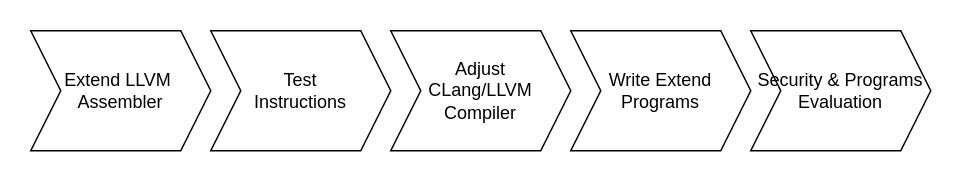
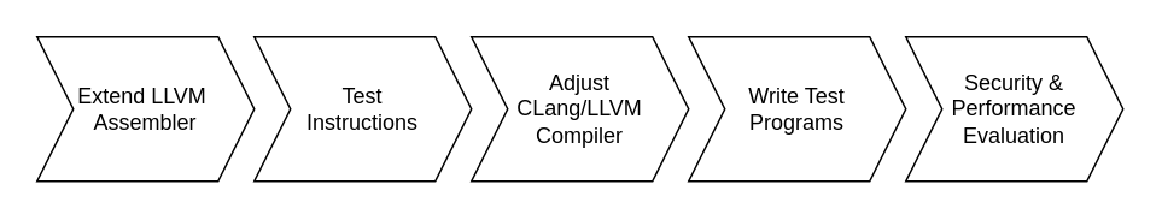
  <mxCell id="0" />
  <mxCell id="1" parent="0" />
  <mxCell id="2" value="Extend LLVM&amp;nbsp;&lt;br&gt;Assembler" style="shape=step;perimeter=stepPerimeter;whiteSpace=wrap;html=1;fixedSize=1;" parent="1" vertex="1"><mxGeometry x="20" y="20" width="120" height="80" as="geometry" /></mxCell>
  <mxCell id="3" value="Test&lt;br&gt;Instructions" style="shape=step;perimeter=stepPerimeter;whiteSpace=wrap;html=1;fixedSize=1;" parent="1" vertex="1"><mxGeometry x="140" y="20" width="120" height="80" as="geometry" /></mxCell>
  <mxCell id="4" value="Adjust &lt;br&gt;CLang/LLVM Compiler" style="shape=step;perimeter=stepPerimeter;whiteSpace=wrap;html=1;fixedSize=1;" parent="1" vertex="1"><mxGeometry x="260" y="20" width="120" height="80" as="geometry" /></mxCell>
- <mxCell id="5" value="Write Extend &lt;br&gt;Programs" style="shape=step;perimeter=stepPerimeter;whiteSpace=wrap;html=1;fixedSize=1;" parent="1" vertex="1"><mxGeometry x="380" y="20" width="120" height="80" as="geometry" /></mxCell>
- <mxCell id="6" value="Security &amp;amp; Programs Evaluation" style="shape=step;perimeter=stepPerimeter;whiteSpace=wrap;html=1;fixedSize=1;" parent="1" vertex="1"><mxGeometry x="500" y="20" width="120" height="80" as="geometry" /></mxCell>
+ <mxCell id="5" value="Write Test &lt;br&gt;Programs" style="shape=step;perimeter=stepPerimeter;whiteSpace=wrap;html=1;fixedSize=1;" parent="1" vertex="1"><mxGeometry x="380" y="20" width="120" height="80" as="geometry" /></mxCell>
+ <mxCell id="6" value="Security &amp;amp; Performance Evaluation" style="shape=step;perimeter=stepPerimeter;whiteSpace=wrap;html=1;fixedSize=1;" parent="1" vertex="1"><mxGeometry x="500" y="20" width="120" height="80" as="geometry" /></mxCell>
